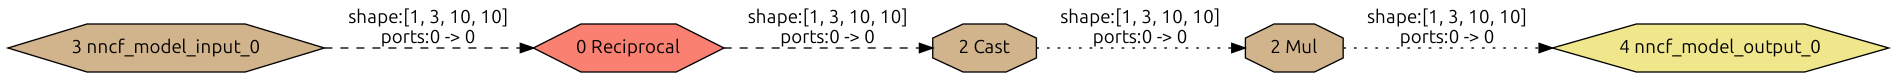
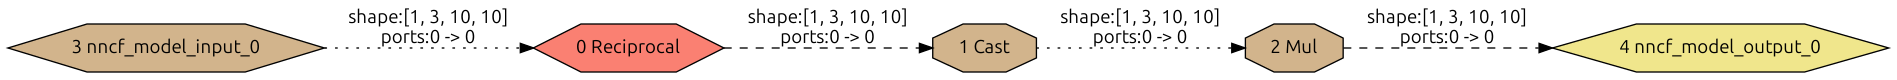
  strict digraph {
    fontname=Ubuntu
    rankdir=LR
    node [fillcolor=tan fontname=Ubuntu shape=hexagon style=filled]
    edge [fontname=Ubuntu style=dashed]
    "0 Reciprocal" [fillcolor=salmon type=Reciprocal]
-   "1 Cast" [shape=octagon type=Cast label="2 Cast"]
+   "1 Cast" [shape=octagon type=Cast]
    "2 Mul" [shape=octagon type=Mul]
    "4 nncf_model_output_0" [fillcolor=khaki type=nncf_model_output]
    "3 nncf_model_input_0" [type=nncf_model_input]
    "0 Reciprocal" -> "1 Cast" [label="shape:[1, 3, 10, 10]\nports:0 -> 0"]
    "1 Cast" -> "2 Mul" [label="shape:[1, 3, 10, 10]\nports:0 -> 0" style=dotted]
-   "2 Mul" -> "4 nncf_model_output_0" [label="shape:[1, 3, 10, 10]\nports:0 -> 0" style=dotted]
-   "3 nncf_model_input_0" -> "0 Reciprocal" [label="shape:[1, 3, 10, 10]\nports:0 -> 0"]
+   "2 Mul" -> "4 nncf_model_output_0" [label="shape:[1, 3, 10, 10]\nports:0 -> 0"]
+   "3 nncf_model_input_0" -> "0 Reciprocal" [label="shape:[1, 3, 10, 10]\nports:0 -> 0" style=dotted]
  }
